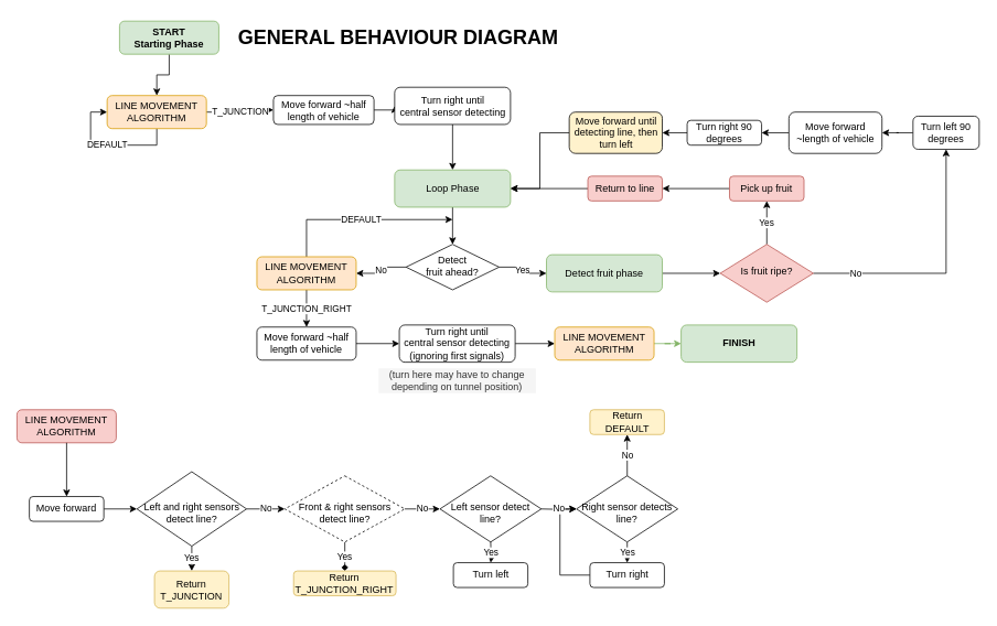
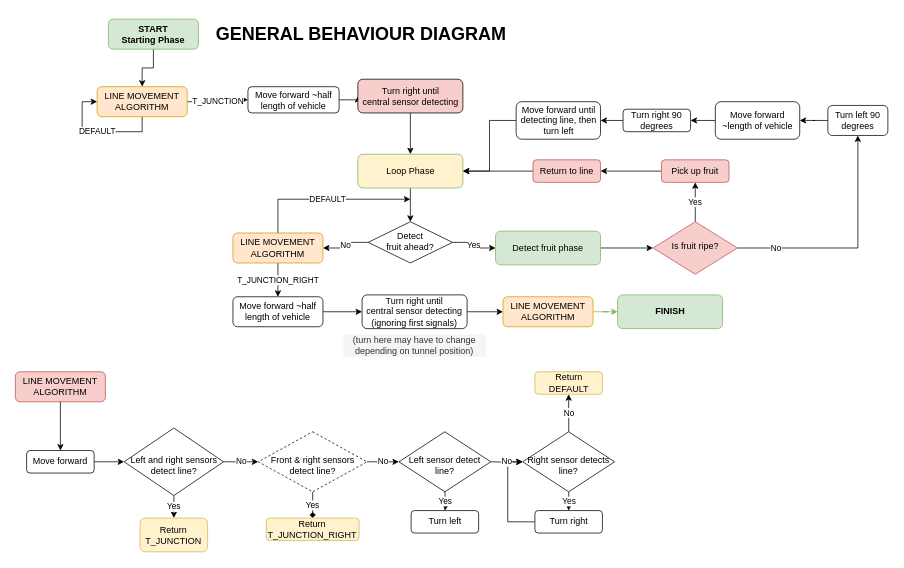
  <mxCell id="0" />
  <mxCell id="1" parent="0" />
  <mxCell id="2" style="edgeStyle=orthogonalEdgeStyle;rounded=0;orthogonalLoop=1;jettySize=auto;html=1;entryX=0.5;entryY=0;entryDx=0;entryDy=0;" edge="1" parent="1" source="3" target="40"><mxGeometry relative="1" as="geometry"><mxPoint x="230" y="105" as="targetPoint" /></mxGeometry></mxCell>
  <mxCell id="3" value="&lt;b&gt;START&lt;br&gt;Starting Phase&lt;/b&gt;" style="rounded=1;whiteSpace=wrap;html=1;fontSize=12;glass=0;strokeWidth=1;shadow=0;fillColor=#d5e8d4;strokeColor=#82b366;" parent="1" vertex="1"><mxGeometry x="144" y="25" width="120" height="40" as="geometry" /></mxCell>
  <mxCell id="4" value="T_JUNCTION" style="edgeStyle=orthogonalEdgeStyle;rounded=0;orthogonalLoop=1;jettySize=auto;html=1;exitX=1;exitY=0.5;exitDx=0;exitDy=0;entryX=0;entryY=0.5;entryDx=0;entryDy=0;" edge="1" parent="1" target="6"><mxGeometry relative="1" as="geometry"><mxPoint x="360" y="135" as="targetPoint" /><mxPoint x="249" y="135" as="sourcePoint" /></mxGeometry></mxCell>
  <mxCell id="5" style="edgeStyle=orthogonalEdgeStyle;rounded=0;orthogonalLoop=1;jettySize=auto;html=1;exitX=1;exitY=0.5;exitDx=0;exitDy=0;entryX=0;entryY=0.5;entryDx=0;entryDy=0;" edge="1" parent="1" source="6" target="8"><mxGeometry relative="1" as="geometry" /></mxCell>
  <mxCell id="6" value="Move forward ~half length of vehicle" style="rounded=1;whiteSpace=wrap;html=1;" vertex="1" parent="1"><mxGeometry x="330" y="115" width="121.5" height="35" as="geometry" /></mxCell>
  <mxCell id="7" style="edgeStyle=orthogonalEdgeStyle;rounded=0;orthogonalLoop=1;jettySize=auto;html=1;entryX=0.5;entryY=0;entryDx=0;entryDy=0;" edge="1" parent="1" source="8" target="10"><mxGeometry relative="1" as="geometry"><mxPoint x="566.5" y="205" as="targetPoint" /></mxGeometry></mxCell>
- <mxCell id="8" value="Turn right until&lt;br&gt;central sensor detecting" style="rounded=1;whiteSpace=wrap;html=1;" vertex="1" parent="1"><mxGeometry x="476.5" y="105" width="140" height="45" as="geometry" /></mxCell>
+ <mxCell id="8" value="Turn right until&lt;br&gt;central sensor detecting" style="rounded=1;whiteSpace=wrap;html=1;fillColor=#f8cecc;" vertex="1" parent="1"><mxGeometry x="476.5" y="105" width="140" height="45" as="geometry" /></mxCell>
  <mxCell id="9" style="edgeStyle=orthogonalEdgeStyle;rounded=0;orthogonalLoop=1;jettySize=auto;html=1;exitX=0.5;exitY=1;exitDx=0;exitDy=0;entryX=0.5;entryY=0;entryDx=0;entryDy=0;" edge="1" parent="1" source="10" target="13"><mxGeometry relative="1" as="geometry"><mxPoint x="546.5" y="295" as="targetPoint" /></mxGeometry></mxCell>
- <mxCell id="10" value="Loop Phase" style="rounded=1;whiteSpace=wrap;html=1;fillColor=#d5e8d4;strokeColor=#82b366;" vertex="1" parent="1"><mxGeometry x="476.5" y="205" width="140" height="45" as="geometry" /></mxCell>
+ <mxCell id="10" value="Loop Phase" style="rounded=1;whiteSpace=wrap;html=1;fillColor=#fff2cc;strokeColor=#82b366;" vertex="1" parent="1"><mxGeometry x="476.5" y="205" width="140" height="45" as="geometry" /></mxCell>
  <mxCell id="11" value="No" style="edgeStyle=orthogonalEdgeStyle;rounded=0;orthogonalLoop=1;jettySize=auto;html=1;" edge="1" parent="1" source="13" target="43"><mxGeometry relative="1" as="geometry" /></mxCell>
  <mxCell id="12" value="Yes" style="edgeStyle=orthogonalEdgeStyle;rounded=0;orthogonalLoop=1;jettySize=auto;html=1;exitX=1;exitY=0.5;exitDx=0;exitDy=0;entryX=0;entryY=0.5;entryDx=0;entryDy=0;" edge="1" parent="1" source="13" target="15"><mxGeometry relative="1" as="geometry" /></mxCell>
  <mxCell id="13" value="Detect &lt;br&gt;fruit ahead?" style="rhombus;whiteSpace=wrap;html=1;shadow=0;fontFamily=Helvetica;fontSize=12;align=center;strokeWidth=1;spacing=6;spacingTop=-4;" vertex="1" parent="1"><mxGeometry x="490.25" y="295" width="112.5" height="55" as="geometry" /></mxCell>
  <mxCell id="14" style="edgeStyle=orthogonalEdgeStyle;rounded=0;orthogonalLoop=1;jettySize=auto;html=1;exitX=1;exitY=0.5;exitDx=0;exitDy=0;entryX=0;entryY=0.5;entryDx=0;entryDy=0;" edge="1" parent="1" source="15" target="46"><mxGeometry relative="1" as="geometry" /></mxCell>
  <mxCell id="15" value="Detect fruit phase" style="rounded=1;whiteSpace=wrap;html=1;fillColor=#d5e8d4;strokeColor=#82b366;" vertex="1" parent="1"><mxGeometry x="660" y="307.5" width="140" height="45" as="geometry" /></mxCell>
  <mxCell id="16" value="&lt;font&gt;&lt;b&gt;&lt;font style=&quot;font-size: 24px&quot;&gt;GENERAL BEHAVIOUR DIAGRAM&lt;/font&gt;&lt;/b&gt;&lt;br&gt;&lt;/font&gt;" style="text;html=1;strokeColor=none;fillColor=none;align=center;verticalAlign=middle;whiteSpace=wrap;rounded=0;" vertex="1" parent="1"><mxGeometry x="276.25" y="20" width="410" height="50" as="geometry" /></mxCell>
  <mxCell id="17" value="LINE MOVEMENT&lt;br&gt;ALGORITHM" style="rounded=1;whiteSpace=wrap;html=1;fontSize=12;glass=0;strokeWidth=1;shadow=0;fillColor=#f8cecc;strokeColor=#b85450;" vertex="1" parent="1"><mxGeometry x="20" y="495" width="120" height="40" as="geometry" /></mxCell>
  <mxCell id="18" style="edgeStyle=orthogonalEdgeStyle;rounded=0;orthogonalLoop=1;jettySize=auto;html=1;exitX=0.5;exitY=1;exitDx=0;exitDy=0;entryX=0.5;entryY=0;entryDx=0;entryDy=0;" edge="1" parent="1" target="20" source="17"><mxGeometry relative="1" as="geometry"><mxPoint x="241.25" y="435" as="sourcePoint" /></mxGeometry></mxCell>
  <mxCell id="19" style="edgeStyle=orthogonalEdgeStyle;rounded=0;orthogonalLoop=1;jettySize=auto;html=1;entryX=0;entryY=0.5;entryDx=0;entryDy=0;" edge="1" parent="1" source="20" target="23"><mxGeometry relative="1" as="geometry"><mxPoint x="241.25" y="520" as="targetPoint" /></mxGeometry></mxCell>
  <mxCell id="20" value="Move forward" style="rounded=1;whiteSpace=wrap;html=1;" vertex="1" parent="1"><mxGeometry x="35" y="600" width="90" height="30" as="geometry" /></mxCell>
  <mxCell id="21" value="No" style="edgeStyle=orthogonalEdgeStyle;rounded=0;orthogonalLoop=1;jettySize=auto;html=1;" edge="1" parent="1" source="23" target="26"><mxGeometry relative="1" as="geometry" /></mxCell>
  <mxCell id="22" value="Yes" style="edgeStyle=orthogonalEdgeStyle;rounded=0;orthogonalLoop=1;jettySize=auto;html=1;entryX=0.5;entryY=0;entryDx=0;entryDy=0;" edge="1" parent="1" source="23" target="36"><mxGeometry relative="1" as="geometry"><mxPoint x="231" y="690" as="targetPoint" /></mxGeometry></mxCell>
  <mxCell id="23" value="&lt;br&gt;Left and right sensors detect line?" style="rhombus;whiteSpace=wrap;html=1;shadow=0;fontFamily=Helvetica;fontSize=12;align=center;strokeWidth=1;spacing=6;spacingTop=-4;" vertex="1" parent="1"><mxGeometry x="165" y="570" width="132.5" height="90" as="geometry" /></mxCell>
  <mxCell id="24" value="No" style="edgeStyle=orthogonalEdgeStyle;rounded=0;orthogonalLoop=1;jettySize=auto;html=1;exitX=1;exitY=0.5;exitDx=0;exitDy=0;entryX=0;entryY=0.5;entryDx=0;entryDy=0;" edge="1" parent="1" source="26" target="29"><mxGeometry relative="1" as="geometry"><mxPoint x="403.75" y="700" as="targetPoint" /></mxGeometry></mxCell>
  <mxCell id="25" value="Yes" style="edgeStyle=orthogonalEdgeStyle;rounded=0;orthogonalLoop=1;jettySize=auto;html=1;endArrow=diamond;" edge="1" parent="1" source="26" target="38"><mxGeometry relative="1" as="geometry" /></mxCell>
  <mxCell id="26" value="&lt;br&gt;Front &amp;amp; right sensors&lt;br&gt;detect line?" style="rhombus;whiteSpace=wrap;html=1;shadow=0;fontFamily=Helvetica;fontSize=12;align=center;strokeWidth=1;spacing=6;spacingTop=-4;dashed=1;" vertex="1" parent="1"><mxGeometry x="343.75" y="575" width="145" height="80" as="geometry" /></mxCell>
  <mxCell id="27" style="edgeStyle=orthogonalEdgeStyle;rounded=0;orthogonalLoop=1;jettySize=auto;html=1;entryX=0;entryY=0.5;entryDx=0;entryDy=0;" edge="1" parent="1" source="28" target="33"><mxGeometry relative="1" as="geometry"><Array as="points"><mxPoint x="676.25" y="695" /><mxPoint x="676.25" y="615" /></Array></mxGeometry></mxCell>
  <mxCell id="28" value="Turn right" style="rounded=1;whiteSpace=wrap;html=1;" vertex="1" parent="1"><mxGeometry x="712.5" y="680" width="90" height="30" as="geometry" /></mxCell>
  <mxCell id="29" value="&lt;br&gt;Left sensor detect&lt;br&gt;line?" style="rhombus;whiteSpace=wrap;html=1;shadow=0;fontFamily=Helvetica;fontSize=12;align=center;strokeWidth=1;spacing=6;spacingTop=-4;" vertex="1" parent="1"><mxGeometry x="531.25" y="575" width="122.5" height="80" as="geometry" /></mxCell>
  <mxCell id="30" value="No" style="edgeStyle=orthogonalEdgeStyle;rounded=0;orthogonalLoop=1;jettySize=auto;html=1;exitX=1;exitY=0.5;exitDx=0;exitDy=0;entryX=0;entryY=0.5;entryDx=0;entryDy=0;" edge="1" parent="1" target="33"><mxGeometry relative="1" as="geometry"><mxPoint x="568.75" y="700" as="targetPoint" /><mxPoint x="653.75" y="615" as="sourcePoint" /></mxGeometry></mxCell>
  <mxCell id="31" value="Yes" style="edgeStyle=orthogonalEdgeStyle;rounded=0;orthogonalLoop=1;jettySize=auto;html=1;" edge="1" parent="1" source="33" target="28"><mxGeometry relative="1" as="geometry" /></mxCell>
  <mxCell id="32" value="No" style="edgeStyle=orthogonalEdgeStyle;rounded=0;orthogonalLoop=1;jettySize=auto;html=1;" edge="1" parent="1" source="33" target="37"><mxGeometry relative="1" as="geometry" /></mxCell>
  <mxCell id="33" value="&lt;br&gt;Right sensor detects line?" style="rhombus;whiteSpace=wrap;html=1;shadow=0;fontFamily=Helvetica;fontSize=12;align=center;strokeWidth=1;spacing=6;spacingTop=-4;" vertex="1" parent="1"><mxGeometry x="696.25" y="575" width="122.5" height="80" as="geometry" /></mxCell>
  <mxCell id="34" value="Turn left" style="rounded=1;whiteSpace=wrap;html=1;" vertex="1" parent="1"><mxGeometry x="547.5" y="680" width="90" height="30" as="geometry" /></mxCell>
  <mxCell id="35" value="Yes" style="edgeStyle=orthogonalEdgeStyle;rounded=0;orthogonalLoop=1;jettySize=auto;html=1;" edge="1" parent="1" target="34"><mxGeometry relative="1" as="geometry"><mxPoint x="592.55" y="654.967" as="sourcePoint" /></mxGeometry></mxCell>
  <mxCell id="36" value="Return&lt;br&gt;T_JUNCTION" style="rounded=1;whiteSpace=wrap;html=1;fillColor=#fff2cc;strokeColor=#d6b656;" vertex="1" parent="1"><mxGeometry x="186.25" y="690" width="90" height="45" as="geometry" /></mxCell>
  <mxCell id="37" value="Return&lt;br&gt;DEFAULT" style="rounded=1;whiteSpace=wrap;html=1;fillColor=#fff2cc;strokeColor=#d6b656;" vertex="1" parent="1"><mxGeometry x="712.5" y="495" width="90" height="30" as="geometry" /></mxCell>
  <mxCell id="38" value="Return&lt;br&gt;T_JUNCTION_RIGHT" style="rounded=1;whiteSpace=wrap;html=1;fillColor=#fff2cc;strokeColor=#d6b656;" vertex="1" parent="1"><mxGeometry x="354.38" y="690" width="123.75" height="30" as="geometry" /></mxCell>
  <mxCell id="39" value="DEFAULT" style="edgeStyle=orthogonalEdgeStyle;rounded=0;orthogonalLoop=1;jettySize=auto;html=1;exitX=0.5;exitY=1;exitDx=0;exitDy=0;entryX=0;entryY=0.5;entryDx=0;entryDy=0;" edge="1" parent="1" source="40" target="40"><mxGeometry relative="1" as="geometry"><mxPoint x="110" y="135" as="targetPoint" /><Array as="points"><mxPoint x="189" y="175" /><mxPoint x="109" y="175" /><mxPoint x="109" y="135" /></Array></mxGeometry></mxCell>
  <mxCell id="40" value="LINE MOVEMENT&lt;br&gt;ALGORITHM" style="rounded=1;whiteSpace=wrap;html=1;fontSize=12;glass=0;strokeWidth=1;shadow=0;fillColor=#ffe6cc;strokeColor=#d79b00;" vertex="1" parent="1"><mxGeometry x="129" y="115" width="120" height="40" as="geometry" /></mxCell>
  <mxCell id="41" value="DEFAULT" style="edgeStyle=orthogonalEdgeStyle;rounded=0;orthogonalLoop=1;jettySize=auto;html=1;" edge="1" parent="1" source="43"><mxGeometry relative="1" as="geometry"><mxPoint x="546.5" y="265" as="targetPoint" /><Array as="points"><mxPoint x="370" y="265" /></Array></mxGeometry></mxCell>
  <mxCell id="42" value="T_JUNCTION_RIGHT" style="edgeStyle=orthogonalEdgeStyle;rounded=0;orthogonalLoop=1;jettySize=auto;html=1;exitX=0.5;exitY=1;exitDx=0;exitDy=0;entryX=0.5;entryY=0;entryDx=0;entryDy=0;" edge="1" parent="1" source="43" target="60"><mxGeometry relative="1" as="geometry"><mxPoint x="370" y="425" as="targetPoint" /></mxGeometry></mxCell>
  <mxCell id="43" value="LINE MOVEMENT&lt;br&gt;ALGORITHM" style="rounded=1;whiteSpace=wrap;html=1;fontSize=12;glass=0;strokeWidth=1;shadow=0;fillColor=#ffe6cc;strokeColor=#d79b00;" vertex="1" parent="1"><mxGeometry x="310" y="310" width="120" height="40" as="geometry" /></mxCell>
  <mxCell id="44" value="Yes" style="edgeStyle=orthogonalEdgeStyle;rounded=0;orthogonalLoop=1;jettySize=auto;html=1;entryX=0.5;entryY=1;entryDx=0;entryDy=0;" edge="1" parent="1" source="46" target="48"><mxGeometry relative="1" as="geometry"><mxPoint x="770" y="255" as="targetPoint" /></mxGeometry></mxCell>
  <mxCell id="45" value="No" style="edgeStyle=orthogonalEdgeStyle;rounded=0;orthogonalLoop=1;jettySize=auto;html=1;entryX=0.5;entryY=1;entryDx=0;entryDy=0;" edge="1" parent="1" source="46" target="52"><mxGeometry x="-0.67" relative="1" as="geometry"><mxPoint x="1060" y="195" as="targetPoint" /><mxPoint as="offset" /></mxGeometry></mxCell>
  <mxCell id="46" value="Is fruit ripe?" style="rhombus;whiteSpace=wrap;html=1;shadow=0;fontFamily=Helvetica;fontSize=12;align=center;strokeWidth=1;spacing=6;spacingTop=-4;fillColor=#f8cecc;strokeColor=#b85450;" vertex="1" parent="1"><mxGeometry x="870" y="295" width="112.5" height="70" as="geometry" /></mxCell>
  <mxCell id="47" style="edgeStyle=orthogonalEdgeStyle;rounded=0;orthogonalLoop=1;jettySize=auto;html=1;entryX=1;entryY=0.5;entryDx=0;entryDy=0;" edge="1" parent="1" source="48" target="50"><mxGeometry relative="1" as="geometry"><mxPoint x="870" y="228" as="targetPoint" /></mxGeometry></mxCell>
  <mxCell id="48" value="Pick up fruit" style="rounded=1;whiteSpace=wrap;html=1;fillColor=#f8cecc;strokeColor=#b85450;" vertex="1" parent="1"><mxGeometry x="881.25" y="212.5" width="90" height="30" as="geometry" /></mxCell>
  <mxCell id="49" style="edgeStyle=orthogonalEdgeStyle;rounded=0;orthogonalLoop=1;jettySize=auto;html=1;entryX=1;entryY=0.5;entryDx=0;entryDy=0;" edge="1" parent="1" source="50" target="10"><mxGeometry relative="1" as="geometry"><mxPoint x="1186.5" y="227.5" as="targetPoint" /></mxGeometry></mxCell>
  <mxCell id="50" value="Return to line" style="rounded=1;whiteSpace=wrap;html=1;fillColor=#f8cecc;strokeColor=#b85450;" vertex="1" parent="1"><mxGeometry x="710" y="212.5" width="90" height="30" as="geometry" /></mxCell>
  <mxCell id="51" value="" style="edgeStyle=orthogonalEdgeStyle;rounded=0;orthogonalLoop=1;jettySize=auto;html=1;" edge="1" parent="1" source="52" target="54"><mxGeometry relative="1" as="geometry" /></mxCell>
  <mxCell id="52" value="Turn left 90 degrees" style="rounded=1;whiteSpace=wrap;html=1;" vertex="1" parent="1"><mxGeometry x="1103" y="140" width="80" height="40" as="geometry" /></mxCell>
  <mxCell id="53" style="edgeStyle=orthogonalEdgeStyle;rounded=0;orthogonalLoop=1;jettySize=auto;html=1;exitX=0;exitY=0.5;exitDx=0;exitDy=0;entryX=1;entryY=0.5;entryDx=0;entryDy=0;" edge="1" parent="1" source="54" target="56"><mxGeometry relative="1" as="geometry" /></mxCell>
  <mxCell id="54" value="Move forward ~length of vehicle" style="rounded=1;whiteSpace=wrap;html=1;" vertex="1" parent="1"><mxGeometry x="953" y="135" width="112.5" height="50" as="geometry" /></mxCell>
  <mxCell id="55" style="edgeStyle=orthogonalEdgeStyle;rounded=0;orthogonalLoop=1;jettySize=auto;html=1;exitX=0;exitY=0.5;exitDx=0;exitDy=0;entryX=1;entryY=0.5;entryDx=0;entryDy=0;" edge="1" parent="1" source="56" target="58"><mxGeometry relative="1" as="geometry"><mxPoint x="750" y="160" as="targetPoint" /></mxGeometry></mxCell>
  <mxCell id="56" value="Turn right 90 degrees" style="rounded=1;whiteSpace=wrap;html=1;" vertex="1" parent="1"><mxGeometry x="830" y="145" width="90" height="30" as="geometry" /></mxCell>
  <mxCell id="57" style="edgeStyle=orthogonalEdgeStyle;rounded=0;orthogonalLoop=1;jettySize=auto;html=1;exitX=0;exitY=0.5;exitDx=0;exitDy=0;entryX=1;entryY=0.5;entryDx=0;entryDy=0;" edge="1" parent="1" source="58" target="10"><mxGeometry relative="1" as="geometry" /></mxCell>
- <mxCell id="58" value="Move forward until detecting line, then turn left" style="rounded=1;whiteSpace=wrap;html=1;fillColor=#fff2cc;" vertex="1" parent="1"><mxGeometry x="687.5" y="135" width="112.5" height="50" as="geometry" /></mxCell>
+ <mxCell id="58" value="Move forward until detecting line, then turn left" style="rounded=1;whiteSpace=wrap;html=1;" vertex="1" parent="1"><mxGeometry x="687.5" y="135" width="112.5" height="50" as="geometry" /></mxCell>
  <mxCell id="59" style="edgeStyle=orthogonalEdgeStyle;rounded=0;orthogonalLoop=1;jettySize=auto;html=1;exitX=1;exitY=0.5;exitDx=0;exitDy=0;entryX=0;entryY=0.5;entryDx=0;entryDy=0;" edge="1" parent="1" source="60" target="62"><mxGeometry relative="1" as="geometry" /></mxCell>
  <mxCell id="60" value="Move forward ~half length of vehicle" style="rounded=1;whiteSpace=wrap;html=1;" vertex="1" parent="1"><mxGeometry x="310" y="395" width="120" height="40" as="geometry" /></mxCell>
  <mxCell id="61" style="edgeStyle=orthogonalEdgeStyle;rounded=0;orthogonalLoop=1;jettySize=auto;html=1;entryX=0;entryY=0.5;entryDx=0;entryDy=0;" edge="1" parent="1" source="62" target="64"><mxGeometry relative="1" as="geometry"><mxPoint x="680" y="410" as="targetPoint" /></mxGeometry></mxCell>
  <mxCell id="62" value="Turn right until&lt;br&gt;central sensor detecting&lt;br&gt;(ignoring first signals)" style="rounded=1;whiteSpace=wrap;html=1;" vertex="1" parent="1"><mxGeometry x="482.13" y="392.5" width="140" height="45" as="geometry" /></mxCell>
  <mxCell id="63" style="edgeStyle=orthogonalEdgeStyle;rounded=0;orthogonalLoop=1;jettySize=auto;html=1;fillColor=#d5e8d4;strokeColor=#82b366;entryX=0;entryY=0.5;entryDx=0;entryDy=0;" edge="1" parent="1" source="64" target="66"><mxGeometry relative="1" as="geometry"><mxPoint x="850" y="415" as="targetPoint" /></mxGeometry></mxCell>
  <mxCell id="64" value="LINE MOVEMENT&lt;br&gt;ALGORITHM" style="rounded=1;whiteSpace=wrap;html=1;fontSize=12;glass=0;strokeWidth=1;shadow=0;fillColor=#ffe6cc;strokeColor=#d79b00;" vertex="1" parent="1"><mxGeometry x="670" y="395" width="120" height="40" as="geometry" /></mxCell>
  <mxCell id="65" value="(turn here may have to change depending on tunnel position)" style="text;html=1;fillColor=#f5f5f5;align=center;verticalAlign=middle;whiteSpace=wrap;rounded=0;fontColor=#333333;" vertex="1" parent="1"><mxGeometry x="457.13" y="445" width="190" height="30" as="geometry" /></mxCell>
  <mxCell id="66" value="&lt;b&gt;FINISH&lt;/b&gt;" style="rounded=1;whiteSpace=wrap;html=1;fillColor=#d5e8d4;strokeColor=#82b366;" vertex="1" parent="1"><mxGeometry x="822.75" y="392.5" width="140" height="45" as="geometry" /></mxCell>
